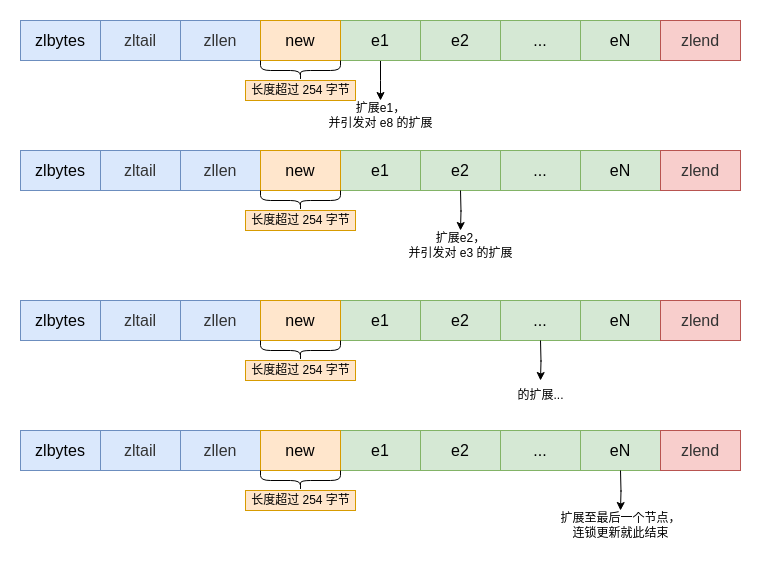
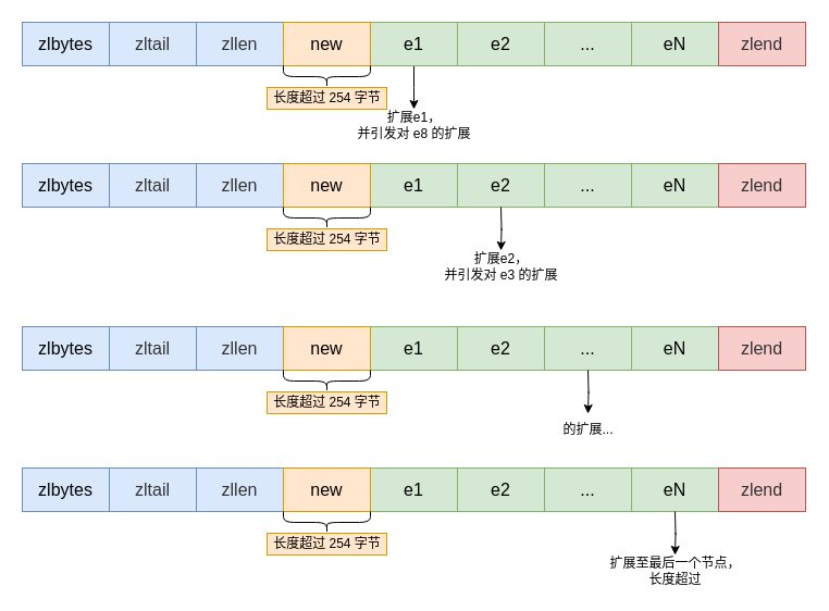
  <mxCell id="0" />
  <mxCell id="1" parent="0" />
  <mxCell id="2" value="zlbytes" style="rounded=0;whiteSpace=wrap;html=1;fillColor=#dae8fc;labelBackgroundColor=none;fontSize=16;strokeColor=#6c8ebf;" vertex="1" parent="1"><mxGeometry x="20" y="20" width="80" height="40" as="geometry" /></mxCell>
  <mxCell id="3" value="&lt;span style=&quot;color: rgb(51, 51, 51); font-family: &amp;quot;pingfang sc&amp;quot;, avenir, tahoma, arial, &amp;quot;lantinghei sc&amp;quot;, &amp;quot;microsoft yahei&amp;quot;, &amp;quot;hiragino sans gb&amp;quot;, &amp;quot;microsoft sans serif&amp;quot;, &amp;quot;wenquanyi micro hei&amp;quot;, helvetica, sans-serif; font-size: 16px;&quot;&gt;zltail&lt;/span&gt;" style="rounded=0;whiteSpace=wrap;html=1;fillColor=#dae8fc;labelBackgroundColor=none;fontSize=16;strokeColor=#6c8ebf;" vertex="1" parent="1"><mxGeometry x="100" y="20" width="80" height="40" as="geometry" /></mxCell>
  <mxCell id="4" value="&lt;span style=&quot;color: rgb(51, 51, 51); font-family: &amp;quot;pingfang sc&amp;quot;, avenir, tahoma, arial, &amp;quot;lantinghei sc&amp;quot;, &amp;quot;microsoft yahei&amp;quot;, &amp;quot;hiragino sans gb&amp;quot;, &amp;quot;microsoft sans serif&amp;quot;, &amp;quot;wenquanyi micro hei&amp;quot;, helvetica, sans-serif; font-size: 16px;&quot;&gt;zllen&lt;/span&gt;" style="rounded=0;whiteSpace=wrap;html=1;fillColor=#dae8fc;labelBackgroundColor=none;fontSize=16;strokeColor=#6c8ebf;" vertex="1" parent="1"><mxGeometry x="180" y="20" width="80" height="40" as="geometry" /></mxCell>
  <mxCell id="5" style="edgeStyle=orthogonalEdgeStyle;rounded=0;orthogonalLoop=1;jettySize=auto;html=1;" edge="1" parent="1" source="6"><mxGeometry relative="1" as="geometry"><mxPoint x="380" y="100" as="targetPoint" /></mxGeometry></mxCell>
  <mxCell id="6" value="&lt;span style=&quot;font-family: &amp;#34;pingfang sc&amp;#34; , &amp;#34;avenir&amp;#34; , &amp;#34;tahoma&amp;#34; , &amp;#34;arial&amp;#34; , &amp;#34;lantinghei sc&amp;#34; , &amp;#34;microsoft yahei&amp;#34; , &amp;#34;hiragino sans gb&amp;#34; , &amp;#34;microsoft sans serif&amp;#34; , &amp;#34;wenquanyi micro hei&amp;#34; , &amp;#34;helvetica&amp;#34; , sans-serif ; font-size: 16px&quot;&gt;e1&lt;/span&gt;" style="rounded=0;whiteSpace=wrap;html=1;fillColor=#d5e8d4;labelBackgroundColor=none;strokeColor=#82b366;" vertex="1" parent="1"><mxGeometry x="340" y="20" width="80" height="40" as="geometry" /></mxCell>
  <mxCell id="7" value="&lt;span style=&quot;font-family: &amp;#34;pingfang sc&amp;#34; , &amp;#34;avenir&amp;#34; , &amp;#34;tahoma&amp;#34; , &amp;#34;arial&amp;#34; , &amp;#34;lantinghei sc&amp;#34; , &amp;#34;microsoft yahei&amp;#34; , &amp;#34;hiragino sans gb&amp;#34; , &amp;#34;microsoft sans serif&amp;#34; , &amp;#34;wenquanyi micro hei&amp;#34; , &amp;#34;helvetica&amp;#34; , sans-serif ; font-size: 16px&quot;&gt;e2&lt;/span&gt;" style="rounded=0;whiteSpace=wrap;html=1;fillColor=#d5e8d4;labelBackgroundColor=none;strokeColor=#82b366;" vertex="1" parent="1"><mxGeometry x="420" y="20" width="80" height="40" as="geometry" /></mxCell>
  <mxCell id="8" value="&lt;font face=&quot;pingfang sc, avenir, tahoma, arial, lantinghei sc, microsoft yahei, hiragino sans gb, microsoft sans serif, wenquanyi micro hei, helvetica, sans-serif&quot;&gt;&lt;span style=&quot;font-size: 16px;&quot;&gt;...&lt;/span&gt;&lt;/font&gt;" style="rounded=0;whiteSpace=wrap;html=1;fillColor=#d5e8d4;labelBackgroundColor=none;strokeColor=#82b366;" vertex="1" parent="1"><mxGeometry x="500" y="20" width="80" height="40" as="geometry" /></mxCell>
  <mxCell id="9" value="&lt;span style=&quot;font-family: &amp;#34;pingfang sc&amp;#34; , &amp;#34;avenir&amp;#34; , &amp;#34;tahoma&amp;#34; , &amp;#34;arial&amp;#34; , &amp;#34;lantinghei sc&amp;#34; , &amp;#34;microsoft yahei&amp;#34; , &amp;#34;hiragino sans gb&amp;#34; , &amp;#34;microsoft sans serif&amp;#34; , &amp;#34;wenquanyi micro hei&amp;#34; , &amp;#34;helvetica&amp;#34; , sans-serif ; font-size: 16px&quot;&gt;eN&lt;/span&gt;" style="rounded=0;whiteSpace=wrap;html=1;fillColor=#d5e8d4;labelBackgroundColor=none;strokeColor=#82b366;" vertex="1" parent="1"><mxGeometry x="580" y="20" width="80" height="40" as="geometry" /></mxCell>
  <mxCell id="10" value="&lt;span style=&quot;color: rgb(51, 51, 51); font-family: &amp;quot;pingfang sc&amp;quot;, avenir, tahoma, arial, &amp;quot;lantinghei sc&amp;quot;, &amp;quot;microsoft yahei&amp;quot;, &amp;quot;hiragino sans gb&amp;quot;, &amp;quot;microsoft sans serif&amp;quot;, &amp;quot;wenquanyi micro hei&amp;quot;, helvetica, sans-serif; font-size: 16px;&quot;&gt;zlend&lt;/span&gt;" style="rounded=0;whiteSpace=wrap;html=1;fillColor=#f8cecc;strokeColor=#b85450;labelBackgroundColor=none;" vertex="1" parent="1"><mxGeometry x="660" y="20" width="80" height="40" as="geometry" /></mxCell>
  <mxCell id="11" value="&lt;span style=&quot;font-family: &amp;#34;pingfang sc&amp;#34; , &amp;#34;avenir&amp;#34; , &amp;#34;tahoma&amp;#34; , &amp;#34;arial&amp;#34; , &amp;#34;lantinghei sc&amp;#34; , &amp;#34;microsoft yahei&amp;#34; , &amp;#34;hiragino sans gb&amp;#34; , &amp;#34;microsoft sans serif&amp;#34; , &amp;#34;wenquanyi micro hei&amp;#34; , &amp;#34;helvetica&amp;#34; , sans-serif ; font-size: 16px&quot;&gt;new&lt;/span&gt;" style="rounded=0;whiteSpace=wrap;html=1;fillColor=#ffe6cc;labelBackgroundColor=none;strokeColor=#d79b00;" vertex="1" parent="1"><mxGeometry x="260" y="20" width="80" height="40" as="geometry" /></mxCell>
  <mxCell id="12" value="" style="shape=curlyBracket;whiteSpace=wrap;html=1;rounded=1;rotation=-90;" vertex="1" parent="1"><mxGeometry x="290" y="30" width="20" height="80" as="geometry" /></mxCell>
  <mxCell id="13" value="长度超过 254 字节" style="text;html=1;align=center;verticalAlign=middle;resizable=0;points=[];autosize=1;fillColor=#ffe6cc;strokeColor=#d79b00;" vertex="1" parent="1"><mxGeometry x="245" y="80" width="110" height="20" as="geometry" /></mxCell>
  <mxCell id="14" value="扩展e1，&lt;br&gt;并引发对 e8 的扩展" style="text;html=1;align=center;verticalAlign=middle;resizable=0;points=[];autosize=1;" vertex="1" parent="1"><mxGeometry x="320" y="100" width="120" height="30" as="geometry" /></mxCell>
  <mxCell id="15" value="zlbytes" style="rounded=0;whiteSpace=wrap;html=1;fillColor=#dae8fc;labelBackgroundColor=none;fontSize=16;strokeColor=#6c8ebf;" vertex="1" parent="1"><mxGeometry x="20" y="150" width="80" height="40" as="geometry" /></mxCell>
  <mxCell id="16" value="&lt;span style=&quot;color: rgb(51, 51, 51); font-family: &amp;quot;pingfang sc&amp;quot;, avenir, tahoma, arial, &amp;quot;lantinghei sc&amp;quot;, &amp;quot;microsoft yahei&amp;quot;, &amp;quot;hiragino sans gb&amp;quot;, &amp;quot;microsoft sans serif&amp;quot;, &amp;quot;wenquanyi micro hei&amp;quot;, helvetica, sans-serif; font-size: 16px;&quot;&gt;zltail&lt;/span&gt;" style="rounded=0;whiteSpace=wrap;html=1;fillColor=#dae8fc;labelBackgroundColor=none;fontSize=16;strokeColor=#6c8ebf;" vertex="1" parent="1"><mxGeometry x="100" y="150" width="80" height="40" as="geometry" /></mxCell>
  <mxCell id="17" value="&lt;span style=&quot;color: rgb(51, 51, 51); font-family: &amp;quot;pingfang sc&amp;quot;, avenir, tahoma, arial, &amp;quot;lantinghei sc&amp;quot;, &amp;quot;microsoft yahei&amp;quot;, &amp;quot;hiragino sans gb&amp;quot;, &amp;quot;microsoft sans serif&amp;quot;, &amp;quot;wenquanyi micro hei&amp;quot;, helvetica, sans-serif; font-size: 16px;&quot;&gt;zllen&lt;/span&gt;" style="rounded=0;whiteSpace=wrap;html=1;fillColor=#dae8fc;labelBackgroundColor=none;fontSize=16;strokeColor=#6c8ebf;" vertex="1" parent="1"><mxGeometry x="180" y="150" width="80" height="40" as="geometry" /></mxCell>
  <mxCell id="18" value="&lt;span style=&quot;font-family: &amp;#34;pingfang sc&amp;#34; , &amp;#34;avenir&amp;#34; , &amp;#34;tahoma&amp;#34; , &amp;#34;arial&amp;#34; , &amp;#34;lantinghei sc&amp;#34; , &amp;#34;microsoft yahei&amp;#34; , &amp;#34;hiragino sans gb&amp;#34; , &amp;#34;microsoft sans serif&amp;#34; , &amp;#34;wenquanyi micro hei&amp;#34; , &amp;#34;helvetica&amp;#34; , sans-serif ; font-size: 16px&quot;&gt;e1&lt;/span&gt;" style="rounded=0;whiteSpace=wrap;html=1;fillColor=#d5e8d4;labelBackgroundColor=none;strokeColor=#82b366;" vertex="1" parent="1"><mxGeometry x="340" y="150" width="80" height="40" as="geometry" /></mxCell>
  <mxCell id="19" value="&lt;span style=&quot;font-family: &amp;#34;pingfang sc&amp;#34; , &amp;#34;avenir&amp;#34; , &amp;#34;tahoma&amp;#34; , &amp;#34;arial&amp;#34; , &amp;#34;lantinghei sc&amp;#34; , &amp;#34;microsoft yahei&amp;#34; , &amp;#34;hiragino sans gb&amp;#34; , &amp;#34;microsoft sans serif&amp;#34; , &amp;#34;wenquanyi micro hei&amp;#34; , &amp;#34;helvetica&amp;#34; , sans-serif ; font-size: 16px&quot;&gt;e2&lt;/span&gt;" style="rounded=0;whiteSpace=wrap;html=1;fillColor=#d5e8d4;labelBackgroundColor=none;strokeColor=#82b366;" vertex="1" parent="1"><mxGeometry x="420" y="150" width="80" height="40" as="geometry" /></mxCell>
  <mxCell id="20" value="&lt;font face=&quot;pingfang sc, avenir, tahoma, arial, lantinghei sc, microsoft yahei, hiragino sans gb, microsoft sans serif, wenquanyi micro hei, helvetica, sans-serif&quot;&gt;&lt;span style=&quot;font-size: 16px;&quot;&gt;...&lt;/span&gt;&lt;/font&gt;" style="rounded=0;whiteSpace=wrap;html=1;fillColor=#d5e8d4;labelBackgroundColor=none;strokeColor=#82b366;" vertex="1" parent="1"><mxGeometry x="500" y="150" width="80" height="40" as="geometry" /></mxCell>
  <mxCell id="21" value="&lt;span style=&quot;font-family: &amp;#34;pingfang sc&amp;#34; , &amp;#34;avenir&amp;#34; , &amp;#34;tahoma&amp;#34; , &amp;#34;arial&amp;#34; , &amp;#34;lantinghei sc&amp;#34; , &amp;#34;microsoft yahei&amp;#34; , &amp;#34;hiragino sans gb&amp;#34; , &amp;#34;microsoft sans serif&amp;#34; , &amp;#34;wenquanyi micro hei&amp;#34; , &amp;#34;helvetica&amp;#34; , sans-serif ; font-size: 16px&quot;&gt;eN&lt;/span&gt;" style="rounded=0;whiteSpace=wrap;html=1;fillColor=#d5e8d4;labelBackgroundColor=none;strokeColor=#82b366;" vertex="1" parent="1"><mxGeometry x="580" y="150" width="80" height="40" as="geometry" /></mxCell>
  <mxCell id="22" value="&lt;span style=&quot;color: rgb(51, 51, 51); font-family: &amp;quot;pingfang sc&amp;quot;, avenir, tahoma, arial, &amp;quot;lantinghei sc&amp;quot;, &amp;quot;microsoft yahei&amp;quot;, &amp;quot;hiragino sans gb&amp;quot;, &amp;quot;microsoft sans serif&amp;quot;, &amp;quot;wenquanyi micro hei&amp;quot;, helvetica, sans-serif; font-size: 16px;&quot;&gt;zlend&lt;/span&gt;" style="rounded=0;whiteSpace=wrap;html=1;fillColor=#f8cecc;strokeColor=#b85450;labelBackgroundColor=none;" vertex="1" parent="1"><mxGeometry x="660" y="150" width="80" height="40" as="geometry" /></mxCell>
  <mxCell id="23" value="&lt;span style=&quot;font-family: &amp;#34;pingfang sc&amp;#34; , &amp;#34;avenir&amp;#34; , &amp;#34;tahoma&amp;#34; , &amp;#34;arial&amp;#34; , &amp;#34;lantinghei sc&amp;#34; , &amp;#34;microsoft yahei&amp;#34; , &amp;#34;hiragino sans gb&amp;#34; , &amp;#34;microsoft sans serif&amp;#34; , &amp;#34;wenquanyi micro hei&amp;#34; , &amp;#34;helvetica&amp;#34; , sans-serif ; font-size: 16px&quot;&gt;new&lt;/span&gt;" style="rounded=0;whiteSpace=wrap;html=1;fillColor=#ffe6cc;labelBackgroundColor=none;strokeColor=#d79b00;" vertex="1" parent="1"><mxGeometry x="260" y="150" width="80" height="40" as="geometry" /></mxCell>
  <mxCell id="24" value="" style="shape=curlyBracket;whiteSpace=wrap;html=1;rounded=1;rotation=-90;" vertex="1" parent="1"><mxGeometry x="290" y="160" width="20" height="80" as="geometry" /></mxCell>
  <mxCell id="25" value="长度超过 254 字节" style="text;html=1;align=center;verticalAlign=middle;resizable=0;points=[];autosize=1;fillColor=#ffe6cc;strokeColor=#d79b00;" vertex="1" parent="1"><mxGeometry x="245" y="210" width="110" height="20" as="geometry" /></mxCell>
  <mxCell id="26" style="edgeStyle=orthogonalEdgeStyle;rounded=0;orthogonalLoop=1;jettySize=auto;html=1;" edge="1" parent="1"><mxGeometry relative="1" as="geometry"><mxPoint x="460" y="230" as="targetPoint" /><mxPoint x="460" y="190" as="sourcePoint" /></mxGeometry></mxCell>
  <mxCell id="27" value="扩展e2，&lt;br&gt;并引发对 e3 的扩展" style="text;html=1;align=center;verticalAlign=middle;resizable=0;points=[];autosize=1;" vertex="1" parent="1"><mxGeometry x="400" y="230" width="120" height="30" as="geometry" /></mxCell>
  <mxCell id="28" value="zlbytes" style="rounded=0;whiteSpace=wrap;html=1;fillColor=#dae8fc;labelBackgroundColor=none;fontSize=16;strokeColor=#6c8ebf;" vertex="1" parent="1"><mxGeometry x="20" y="300" width="80" height="40" as="geometry" /></mxCell>
  <mxCell id="29" value="&lt;span style=&quot;color: rgb(51, 51, 51); font-family: &amp;quot;pingfang sc&amp;quot;, avenir, tahoma, arial, &amp;quot;lantinghei sc&amp;quot;, &amp;quot;microsoft yahei&amp;quot;, &amp;quot;hiragino sans gb&amp;quot;, &amp;quot;microsoft sans serif&amp;quot;, &amp;quot;wenquanyi micro hei&amp;quot;, helvetica, sans-serif; font-size: 16px;&quot;&gt;zltail&lt;/span&gt;" style="rounded=0;whiteSpace=wrap;html=1;fillColor=#dae8fc;labelBackgroundColor=none;fontSize=16;strokeColor=#6c8ebf;" vertex="1" parent="1"><mxGeometry x="100" y="300" width="80" height="40" as="geometry" /></mxCell>
  <mxCell id="30" value="&lt;span style=&quot;color: rgb(51, 51, 51); font-family: &amp;quot;pingfang sc&amp;quot;, avenir, tahoma, arial, &amp;quot;lantinghei sc&amp;quot;, &amp;quot;microsoft yahei&amp;quot;, &amp;quot;hiragino sans gb&amp;quot;, &amp;quot;microsoft sans serif&amp;quot;, &amp;quot;wenquanyi micro hei&amp;quot;, helvetica, sans-serif; font-size: 16px;&quot;&gt;zllen&lt;/span&gt;" style="rounded=0;whiteSpace=wrap;html=1;fillColor=#dae8fc;labelBackgroundColor=none;fontSize=16;strokeColor=#6c8ebf;" vertex="1" parent="1"><mxGeometry x="180" y="300" width="80" height="40" as="geometry" /></mxCell>
  <mxCell id="31" value="&lt;span style=&quot;font-family: &amp;#34;pingfang sc&amp;#34; , &amp;#34;avenir&amp;#34; , &amp;#34;tahoma&amp;#34; , &amp;#34;arial&amp;#34; , &amp;#34;lantinghei sc&amp;#34; , &amp;#34;microsoft yahei&amp;#34; , &amp;#34;hiragino sans gb&amp;#34; , &amp;#34;microsoft sans serif&amp;#34; , &amp;#34;wenquanyi micro hei&amp;#34; , &amp;#34;helvetica&amp;#34; , sans-serif ; font-size: 16px&quot;&gt;e1&lt;/span&gt;" style="rounded=0;whiteSpace=wrap;html=1;fillColor=#d5e8d4;labelBackgroundColor=none;strokeColor=#82b366;" vertex="1" parent="1"><mxGeometry x="340" y="300" width="80" height="40" as="geometry" /></mxCell>
  <mxCell id="32" value="&lt;span style=&quot;font-family: &amp;#34;pingfang sc&amp;#34; , &amp;#34;avenir&amp;#34; , &amp;#34;tahoma&amp;#34; , &amp;#34;arial&amp;#34; , &amp;#34;lantinghei sc&amp;#34; , &amp;#34;microsoft yahei&amp;#34; , &amp;#34;hiragino sans gb&amp;#34; , &amp;#34;microsoft sans serif&amp;#34; , &amp;#34;wenquanyi micro hei&amp;#34; , &amp;#34;helvetica&amp;#34; , sans-serif ; font-size: 16px&quot;&gt;e2&lt;/span&gt;" style="rounded=0;whiteSpace=wrap;html=1;fillColor=#d5e8d4;labelBackgroundColor=none;strokeColor=#82b366;" vertex="1" parent="1"><mxGeometry x="420" y="300" width="80" height="40" as="geometry" /></mxCell>
  <mxCell id="33" value="&lt;font face=&quot;pingfang sc, avenir, tahoma, arial, lantinghei sc, microsoft yahei, hiragino sans gb, microsoft sans serif, wenquanyi micro hei, helvetica, sans-serif&quot;&gt;&lt;span style=&quot;font-size: 16px;&quot;&gt;...&lt;/span&gt;&lt;/font&gt;" style="rounded=0;whiteSpace=wrap;html=1;fillColor=#d5e8d4;labelBackgroundColor=none;strokeColor=#82b366;" vertex="1" parent="1"><mxGeometry x="500" y="300" width="80" height="40" as="geometry" /></mxCell>
  <mxCell id="34" value="&lt;span style=&quot;font-family: &amp;#34;pingfang sc&amp;#34; , &amp;#34;avenir&amp;#34; , &amp;#34;tahoma&amp;#34; , &amp;#34;arial&amp;#34; , &amp;#34;lantinghei sc&amp;#34; , &amp;#34;microsoft yahei&amp;#34; , &amp;#34;hiragino sans gb&amp;#34; , &amp;#34;microsoft sans serif&amp;#34; , &amp;#34;wenquanyi micro hei&amp;#34; , &amp;#34;helvetica&amp;#34; , sans-serif ; font-size: 16px&quot;&gt;eN&lt;/span&gt;" style="rounded=0;whiteSpace=wrap;html=1;fillColor=#d5e8d4;labelBackgroundColor=none;strokeColor=#82b366;" vertex="1" parent="1"><mxGeometry x="580" y="300" width="80" height="40" as="geometry" /></mxCell>
  <mxCell id="35" value="&lt;span style=&quot;color: rgb(51, 51, 51); font-family: &amp;quot;pingfang sc&amp;quot;, avenir, tahoma, arial, &amp;quot;lantinghei sc&amp;quot;, &amp;quot;microsoft yahei&amp;quot;, &amp;quot;hiragino sans gb&amp;quot;, &amp;quot;microsoft sans serif&amp;quot;, &amp;quot;wenquanyi micro hei&amp;quot;, helvetica, sans-serif; font-size: 16px;&quot;&gt;zlend&lt;/span&gt;" style="rounded=0;whiteSpace=wrap;html=1;fillColor=#f8cecc;strokeColor=#b85450;labelBackgroundColor=none;" vertex="1" parent="1"><mxGeometry x="660" y="300" width="80" height="40" as="geometry" /></mxCell>
  <mxCell id="36" value="&lt;span style=&quot;font-family: &amp;#34;pingfang sc&amp;#34; , &amp;#34;avenir&amp;#34; , &amp;#34;tahoma&amp;#34; , &amp;#34;arial&amp;#34; , &amp;#34;lantinghei sc&amp;#34; , &amp;#34;microsoft yahei&amp;#34; , &amp;#34;hiragino sans gb&amp;#34; , &amp;#34;microsoft sans serif&amp;#34; , &amp;#34;wenquanyi micro hei&amp;#34; , &amp;#34;helvetica&amp;#34; , sans-serif ; font-size: 16px&quot;&gt;new&lt;/span&gt;" style="rounded=0;whiteSpace=wrap;html=1;fillColor=#ffe6cc;labelBackgroundColor=none;strokeColor=#d79b00;" vertex="1" parent="1"><mxGeometry x="260" y="300" width="80" height="40" as="geometry" /></mxCell>
  <mxCell id="37" value="" style="shape=curlyBracket;whiteSpace=wrap;html=1;rounded=1;rotation=-90;" vertex="1" parent="1"><mxGeometry x="290" y="310" width="20" height="80" as="geometry" /></mxCell>
  <mxCell id="38" value="长度超过 254 字节" style="text;html=1;align=center;verticalAlign=middle;resizable=0;points=[];autosize=1;fillColor=#ffe6cc;strokeColor=#d79b00;" vertex="1" parent="1"><mxGeometry x="245" y="360" width="110" height="20" as="geometry" /></mxCell>
  <mxCell id="39" style="edgeStyle=orthogonalEdgeStyle;rounded=0;orthogonalLoop=1;jettySize=auto;html=1;" edge="1" parent="1"><mxGeometry relative="1" as="geometry"><mxPoint x="540" y="380" as="targetPoint" /><mxPoint x="540" y="340" as="sourcePoint" /></mxGeometry></mxCell>
  <mxCell id="40" value="的扩展..." style="text;html=1;align=center;verticalAlign=middle;resizable=0;points=[];autosize=1;" vertex="1" parent="1"><mxGeometry x="490" y="385" width="100" height="20" as="geometry" /></mxCell>
  <mxCell id="41" value="zlbytes" style="rounded=0;whiteSpace=wrap;html=1;fillColor=#dae8fc;labelBackgroundColor=none;fontSize=16;strokeColor=#6c8ebf;" vertex="1" parent="1"><mxGeometry x="20" y="430" width="80" height="40" as="geometry" /></mxCell>
  <mxCell id="42" value="&lt;span style=&quot;color: rgb(51, 51, 51); font-family: &amp;quot;pingfang sc&amp;quot;, avenir, tahoma, arial, &amp;quot;lantinghei sc&amp;quot;, &amp;quot;microsoft yahei&amp;quot;, &amp;quot;hiragino sans gb&amp;quot;, &amp;quot;microsoft sans serif&amp;quot;, &amp;quot;wenquanyi micro hei&amp;quot;, helvetica, sans-serif; font-size: 16px;&quot;&gt;zltail&lt;/span&gt;" style="rounded=0;whiteSpace=wrap;html=1;fillColor=#dae8fc;labelBackgroundColor=none;fontSize=16;strokeColor=#6c8ebf;" vertex="1" parent="1"><mxGeometry x="100" y="430" width="80" height="40" as="geometry" /></mxCell>
  <mxCell id="43" value="&lt;span style=&quot;color: rgb(51, 51, 51); font-family: &amp;quot;pingfang sc&amp;quot;, avenir, tahoma, arial, &amp;quot;lantinghei sc&amp;quot;, &amp;quot;microsoft yahei&amp;quot;, &amp;quot;hiragino sans gb&amp;quot;, &amp;quot;microsoft sans serif&amp;quot;, &amp;quot;wenquanyi micro hei&amp;quot;, helvetica, sans-serif; font-size: 16px;&quot;&gt;zllen&lt;/span&gt;" style="rounded=0;whiteSpace=wrap;html=1;fillColor=#dae8fc;labelBackgroundColor=none;fontSize=16;strokeColor=#6c8ebf;" vertex="1" parent="1"><mxGeometry x="180" y="430" width="80" height="40" as="geometry" /></mxCell>
  <mxCell id="44" value="&lt;span style=&quot;font-family: &amp;#34;pingfang sc&amp;#34; , &amp;#34;avenir&amp;#34; , &amp;#34;tahoma&amp;#34; , &amp;#34;arial&amp;#34; , &amp;#34;lantinghei sc&amp;#34; , &amp;#34;microsoft yahei&amp;#34; , &amp;#34;hiragino sans gb&amp;#34; , &amp;#34;microsoft sans serif&amp;#34; , &amp;#34;wenquanyi micro hei&amp;#34; , &amp;#34;helvetica&amp;#34; , sans-serif ; font-size: 16px&quot;&gt;e1&lt;/span&gt;" style="rounded=0;whiteSpace=wrap;html=1;fillColor=#d5e8d4;labelBackgroundColor=none;strokeColor=#82b366;" vertex="1" parent="1"><mxGeometry x="340" y="430" width="80" height="40" as="geometry" /></mxCell>
  <mxCell id="45" value="&lt;span style=&quot;font-family: &amp;#34;pingfang sc&amp;#34; , &amp;#34;avenir&amp;#34; , &amp;#34;tahoma&amp;#34; , &amp;#34;arial&amp;#34; , &amp;#34;lantinghei sc&amp;#34; , &amp;#34;microsoft yahei&amp;#34; , &amp;#34;hiragino sans gb&amp;#34; , &amp;#34;microsoft sans serif&amp;#34; , &amp;#34;wenquanyi micro hei&amp;#34; , &amp;#34;helvetica&amp;#34; , sans-serif ; font-size: 16px&quot;&gt;e2&lt;/span&gt;" style="rounded=0;whiteSpace=wrap;html=1;fillColor=#d5e8d4;labelBackgroundColor=none;strokeColor=#82b366;" vertex="1" parent="1"><mxGeometry x="420" y="430" width="80" height="40" as="geometry" /></mxCell>
  <mxCell id="46" value="&lt;font face=&quot;pingfang sc, avenir, tahoma, arial, lantinghei sc, microsoft yahei, hiragino sans gb, microsoft sans serif, wenquanyi micro hei, helvetica, sans-serif&quot;&gt;&lt;span style=&quot;font-size: 16px;&quot;&gt;...&lt;/span&gt;&lt;/font&gt;" style="rounded=0;whiteSpace=wrap;html=1;fillColor=#d5e8d4;labelBackgroundColor=none;strokeColor=#82b366;" vertex="1" parent="1"><mxGeometry x="500" y="430" width="80" height="40" as="geometry" /></mxCell>
  <mxCell id="47" value="&lt;span style=&quot;font-family: &amp;#34;pingfang sc&amp;#34; , &amp;#34;avenir&amp;#34; , &amp;#34;tahoma&amp;#34; , &amp;#34;arial&amp;#34; , &amp;#34;lantinghei sc&amp;#34; , &amp;#34;microsoft yahei&amp;#34; , &amp;#34;hiragino sans gb&amp;#34; , &amp;#34;microsoft sans serif&amp;#34; , &amp;#34;wenquanyi micro hei&amp;#34; , &amp;#34;helvetica&amp;#34; , sans-serif ; font-size: 16px&quot;&gt;eN&lt;/span&gt;" style="rounded=0;whiteSpace=wrap;html=1;fillColor=#d5e8d4;labelBackgroundColor=none;strokeColor=#82b366;" vertex="1" parent="1"><mxGeometry x="580" y="430" width="80" height="40" as="geometry" /></mxCell>
  <mxCell id="48" value="&lt;span style=&quot;color: rgb(51, 51, 51); font-family: &amp;quot;pingfang sc&amp;quot;, avenir, tahoma, arial, &amp;quot;lantinghei sc&amp;quot;, &amp;quot;microsoft yahei&amp;quot;, &amp;quot;hiragino sans gb&amp;quot;, &amp;quot;microsoft sans serif&amp;quot;, &amp;quot;wenquanyi micro hei&amp;quot;, helvetica, sans-serif; font-size: 16px;&quot;&gt;zlend&lt;/span&gt;" style="rounded=0;whiteSpace=wrap;html=1;fillColor=#f8cecc;strokeColor=#b85450;labelBackgroundColor=none;" vertex="1" parent="1"><mxGeometry x="660" y="430" width="80" height="40" as="geometry" /></mxCell>
  <mxCell id="49" value="&lt;span style=&quot;font-family: &amp;#34;pingfang sc&amp;#34; , &amp;#34;avenir&amp;#34; , &amp;#34;tahoma&amp;#34; , &amp;#34;arial&amp;#34; , &amp;#34;lantinghei sc&amp;#34; , &amp;#34;microsoft yahei&amp;#34; , &amp;#34;hiragino sans gb&amp;#34; , &amp;#34;microsoft sans serif&amp;#34; , &amp;#34;wenquanyi micro hei&amp;#34; , &amp;#34;helvetica&amp;#34; , sans-serif ; font-size: 16px&quot;&gt;new&lt;/span&gt;" style="rounded=0;whiteSpace=wrap;html=1;fillColor=#ffe6cc;labelBackgroundColor=none;strokeColor=#d79b00;" vertex="1" parent="1"><mxGeometry x="260" y="430" width="80" height="40" as="geometry" /></mxCell>
  <mxCell id="50" value="" style="shape=curlyBracket;whiteSpace=wrap;html=1;rounded=1;rotation=-90;" vertex="1" parent="1"><mxGeometry x="290" y="440" width="20" height="80" as="geometry" /></mxCell>
  <mxCell id="51" value="长度超过 254 字节" style="text;html=1;align=center;verticalAlign=middle;resizable=0;points=[];autosize=1;fillColor=#ffe6cc;strokeColor=#d79b00;" vertex="1" parent="1"><mxGeometry x="245" y="490" width="110" height="20" as="geometry" /></mxCell>
  <mxCell id="52" style="edgeStyle=orthogonalEdgeStyle;rounded=0;orthogonalLoop=1;jettySize=auto;html=1;" edge="1" parent="1"><mxGeometry relative="1" as="geometry"><mxPoint x="620" y="510" as="targetPoint" /><mxPoint x="620" y="470" as="sourcePoint" /></mxGeometry></mxCell>
- <mxCell id="53" value="扩展至最后一个节点，&lt;br&gt;连锁更新就此结束" style="text;html=1;align=center;verticalAlign=middle;resizable=0;points=[];autosize=1;" vertex="1" parent="1"><mxGeometry x="550" y="510" width="140" height="30" as="geometry" /></mxCell>
+ <mxCell id="53" value="扩展至最后一个节点，&lt;br&gt;长度超过" style="text;html=1;align=center;verticalAlign=middle;resizable=0;points=[];autosize=1;" vertex="1" parent="1"><mxGeometry x="550" y="510" width="140" height="30" as="geometry" /></mxCell>
